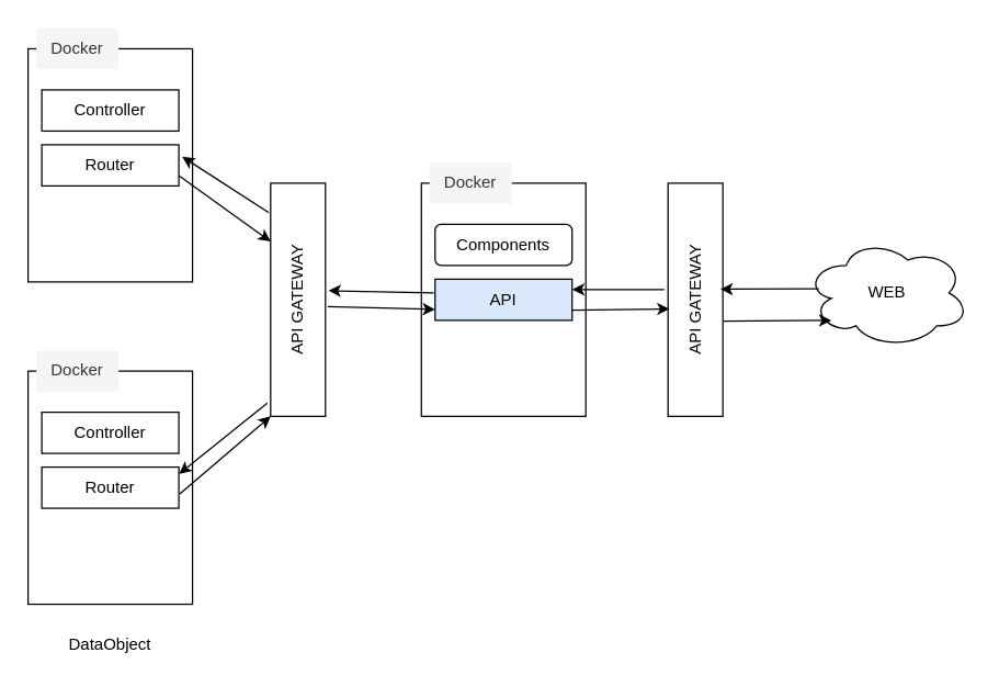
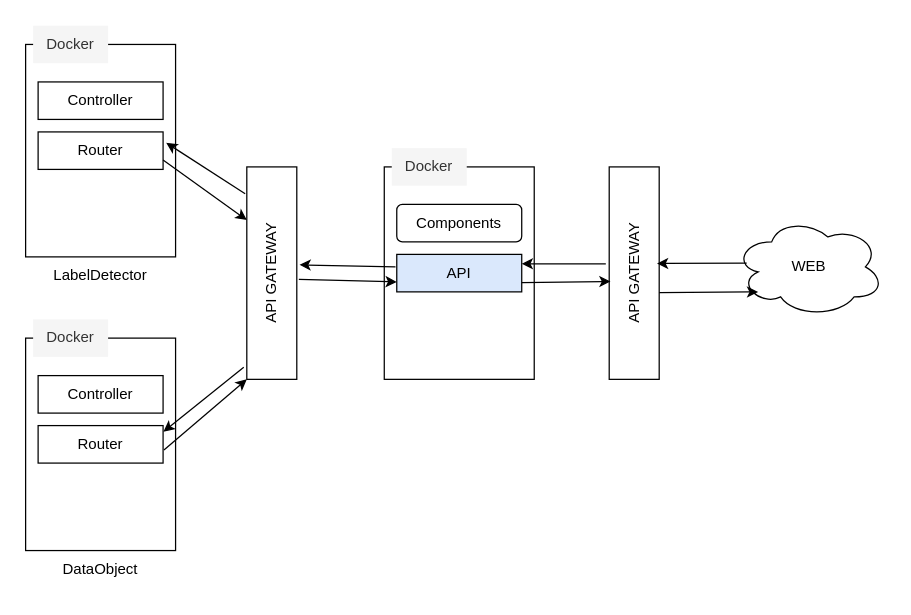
  <mxCell id="0" />
  <mxCell id="1" parent="0" />
  <mxCell id="2" value="" style="group" vertex="1" connectable="0" parent="1"><mxGeometry x="307" y="118" width="120" height="185" as="geometry" /></mxCell>
  <mxCell id="3" value="" style="rounded=0;whiteSpace=wrap;html=1;" vertex="1" parent="2"><mxGeometry y="15" width="120" height="170" as="geometry" /></mxCell>
  <mxCell id="4" value="Docker" style="text;html=1;align=center;verticalAlign=middle;whiteSpace=wrap;rounded=0;horizontal=1;fillColor=#f5f5f5;fontColor=#333333;strokeColor=none;" vertex="1" parent="2"><mxGeometry x="6" width="60" height="30" as="geometry" /></mxCell>
  <mxCell id="5" value="API GATEWAY" style="rounded=0;whiteSpace=wrap;html=1;flipH=1;flipV=1;gradientColor=none;horizontal=0;" vertex="1" parent="1"><mxGeometry x="487" y="133" width="40" height="170" as="geometry" /></mxCell>
  <mxCell id="6" value="Components" style="whiteSpace=wrap;html=1;rounded=1;" vertex="1" parent="1"><mxGeometry x="317" y="163" width="100" height="30" as="geometry" /></mxCell>
  <mxCell id="7" value="API" style="rounded=0;whiteSpace=wrap;html=1;fillColor=#dae8fc;" vertex="1" parent="1"><mxGeometry x="317" y="203" width="100" height="30" as="geometry" /></mxCell>
  <mxCell id="8" value="WEB" style="ellipse;shape=cloud;whiteSpace=wrap;html=1;" vertex="1" parent="1"><mxGeometry x="587" y="173" width="120" height="80" as="geometry" /></mxCell>
  <mxCell id="9" value="" style="group" vertex="1" connectable="0" parent="1"><mxGeometry x="20" y="20" width="120" height="185" as="geometry" /></mxCell>
  <mxCell id="10" value="" style="rounded=0;whiteSpace=wrap;html=1;" vertex="1" parent="9"><mxGeometry y="15" width="120" height="170" as="geometry" /></mxCell>
  <mxCell id="11" value="Docker" style="text;html=1;align=center;verticalAlign=middle;whiteSpace=wrap;rounded=0;horizontal=1;fillColor=#f5f5f5;fontColor=#333333;strokeColor=none;" vertex="1" parent="9"><mxGeometry x="6" width="60" height="30" as="geometry" /></mxCell>
  <mxCell id="12" value="Controller" style="rounded=0;whiteSpace=wrap;html=1;" vertex="1" parent="9"><mxGeometry x="10" y="45" width="100" height="30" as="geometry" /></mxCell>
  <mxCell id="13" value="Router" style="rounded=0;whiteSpace=wrap;html=1;" vertex="1" parent="9"><mxGeometry x="10" y="85" width="100" height="30" as="geometry" /></mxCell>
+ <mxCell id="14" value="LabelDetector" style="text;html=1;strokeColor=none;fillColor=none;align=center;verticalAlign=middle;whiteSpace=wrap;rounded=0;" vertex="1" parent="1"><mxGeometry x="20" y="205" width="120" height="30" as="geometry" /></mxCell>
  <mxCell id="15" value="" style="group" vertex="1" connectable="0" parent="1"><mxGeometry x="20" y="255" width="120" height="185" as="geometry" /></mxCell>
  <mxCell id="16" value="" style="rounded=0;whiteSpace=wrap;html=1;" vertex="1" parent="15"><mxGeometry y="15" width="120" height="170" as="geometry" /></mxCell>
  <mxCell id="17" value="Docker" style="text;html=1;align=center;verticalAlign=middle;whiteSpace=wrap;rounded=0;horizontal=1;fillColor=#f5f5f5;fontColor=#333333;strokeColor=none;" vertex="1" parent="15"><mxGeometry x="6" width="60" height="30" as="geometry" /></mxCell>
  <mxCell id="18" value="Controller" style="rounded=0;whiteSpace=wrap;html=1;" vertex="1" parent="15"><mxGeometry x="10" y="45" width="100" height="30" as="geometry" /></mxCell>
  <mxCell id="19" value="Router" style="rounded=0;whiteSpace=wrap;html=1;" vertex="1" parent="15"><mxGeometry x="10" y="85" width="100" height="30" as="geometry" /></mxCell>
- <mxCell id="20" value="DataObject" style="text;html=1;strokeColor=none;fillColor=none;align=center;verticalAlign=middle;whiteSpace=wrap;rounded=0;" vertex="1" parent="1"><mxGeometry x="20" y="455" width="120" height="30" as="geometry" /></mxCell>
+ <mxCell id="20" value="DataObject" style="text;html=1;strokeColor=none;fillColor=none;align=center;verticalAlign=middle;whiteSpace=wrap;rounded=0;" vertex="1" parent="1"><mxGeometry x="20" y="440" width="120" height="30" as="geometry" /></mxCell>
  <mxCell id="21" value="" style="endArrow=classic;html=1;rounded=0;entryX=0.044;entryY=0.647;entryDx=0;entryDy=0;entryPerimeter=0;" edge="1" parent="1"><mxGeometry width="50" height="50" relative="1" as="geometry"><mxPoint x="597" y="210" as="sourcePoint" /><mxPoint x="525.24" y="210.3" as="targetPoint" /></mxGeometry></mxCell>
  <mxCell id="22" value="" style="endArrow=classic;html=1;rounded=0;entryX=0.16;entryY=0.55;entryDx=0;entryDy=0;entryPerimeter=0;exitX=-0.027;exitY=0.451;exitDx=0;exitDy=0;exitPerimeter=0;" edge="1" parent="1"><mxGeometry width="50" height="50" relative="1" as="geometry"><mxPoint x="527" y="233.64" as="sourcePoint" /><mxPoint x="606.2" y="233" as="targetPoint" /></mxGeometry></mxCell>
  <mxCell id="23" value="" style="endArrow=classic;html=1;rounded=0;entryX=1;entryY=0.25;entryDx=0;entryDy=0;exitX=1.068;exitY=0.544;exitDx=0;exitDy=0;exitPerimeter=0;" edge="1" parent="1" source="5" target="7"><mxGeometry width="50" height="50" relative="1" as="geometry"><mxPoint x="477" y="213" as="sourcePoint" /><mxPoint x="535" y="203" as="targetPoint" /></mxGeometry></mxCell>
  <mxCell id="24" value="" style="endArrow=classic;html=1;rounded=0;entryX=0.974;entryY=0.461;entryDx=0;entryDy=0;exitX=1;exitY=0.75;exitDx=0;exitDy=0;entryPerimeter=0;" edge="1" parent="1" source="7" target="5"><mxGeometry width="50" height="50" relative="1" as="geometry"><mxPoint x="493" y="209" as="sourcePoint" /><mxPoint x="427" y="228" as="targetPoint" /></mxGeometry></mxCell>
  <mxCell id="25" value="" style="endArrow=classic;html=1;rounded=0;entryX=1.025;entryY=0.29;entryDx=0;entryDy=0;exitX=1.033;exitY=0.874;exitDx=0;exitDy=0;exitPerimeter=0;entryPerimeter=0;" edge="1" parent="1" source="29" target="13"><mxGeometry width="50" height="50" relative="1" as="geometry"><mxPoint x="315" y="206" as="sourcePoint" /><mxPoint x="249" y="218" as="targetPoint" /></mxGeometry></mxCell>
  <mxCell id="26" value="" style="endArrow=classic;html=1;rounded=0;entryX=0;entryY=1;entryDx=0;entryDy=0;exitX=1.007;exitY=0.651;exitDx=0;exitDy=0;exitPerimeter=0;" edge="1" parent="1" source="19" target="29"><mxGeometry width="50" height="50" relative="1" as="geometry"><mxPoint y="260" as="sourcePoint" x="217" /><mxPoint x="326" y="256" as="targetPoint" /></mxGeometry></mxCell>
  <mxCell id="27" value="" style="endArrow=classic;html=1;rounded=0;entryX=1.003;entryY=0.164;entryDx=0;entryDy=0;exitX=1.061;exitY=0.057;exitDx=0;exitDy=0;entryPerimeter=0;exitPerimeter=0;" edge="1" parent="1" source="29" target="19"><mxGeometry width="50" height="50" relative="1" as="geometry"><mxPoint x="327" y="243" as="sourcePoint" /><mxPoint x="220" y="246" as="targetPoint" /></mxGeometry></mxCell>
  <mxCell id="28" value="" style="endArrow=classic;html=1;rounded=0;entryX=0;entryY=0.25;entryDx=0;entryDy=0;exitX=1;exitY=0.75;exitDx=0;exitDy=0;" edge="1" parent="1" source="13" target="29"><mxGeometry width="50" height="50" relative="1" as="geometry"><mxPoint x="130" y="128" as="sourcePoint" /><mxPoint x="316" y="222" as="targetPoint" /></mxGeometry></mxCell>
  <mxCell id="29" value="API GATEWAY" style="rounded=0;whiteSpace=wrap;html=1;flipH=1;flipV=1;gradientColor=none;horizontal=0;" vertex="1" parent="1"><mxGeometry x="197" y="133" width="40" height="170" as="geometry" /></mxCell>
  <mxCell id="30" value="" style="endArrow=classic;html=1;rounded=0;entryX=0;entryY=0.25;entryDx=0;entryDy=0;exitX=-0.041;exitY=0.412;exitDx=0;exitDy=0;exitPerimeter=0;" edge="1" parent="1"><mxGeometry width="50" height="50" relative="1" as="geometry"><mxPoint x="238.64" y="223" as="sourcePoint" /><mxPoint x="317" y="225.04" as="targetPoint" /></mxGeometry></mxCell>
  <mxCell id="31" value="" style="endArrow=classic;html=1;rounded=0;entryX=-0.055;entryY=0.539;entryDx=0;entryDy=0;exitX=1.033;exitY=0.874;exitDx=0;exitDy=0;exitPerimeter=0;entryPerimeter=0;" edge="1" parent="1" target="29"><mxGeometry width="50" height="50" relative="1" as="geometry"><mxPoint x="316" y="213" as="sourcePoint" /><mxPoint x="253" y="173" as="targetPoint" /></mxGeometry></mxCell>
